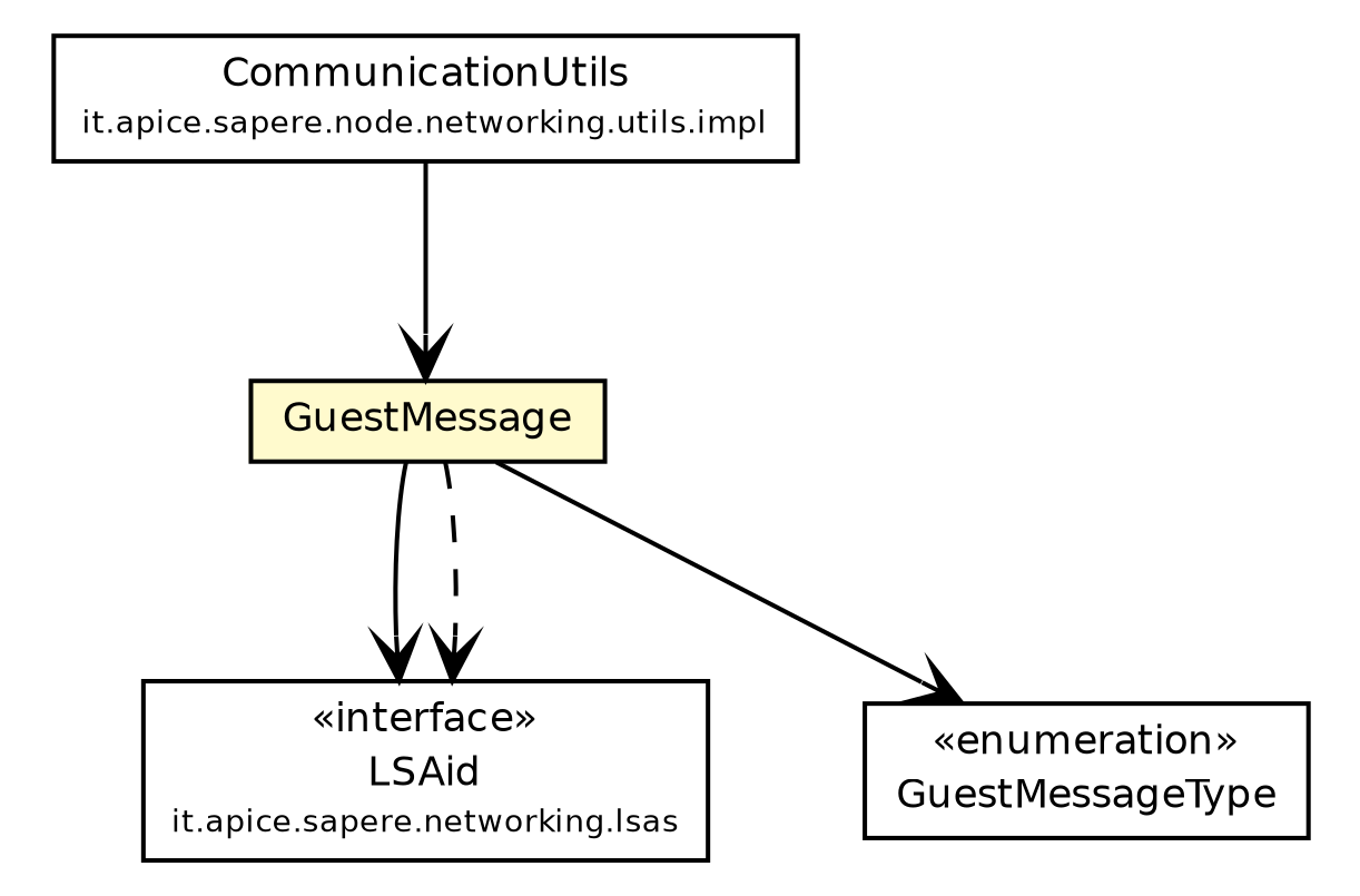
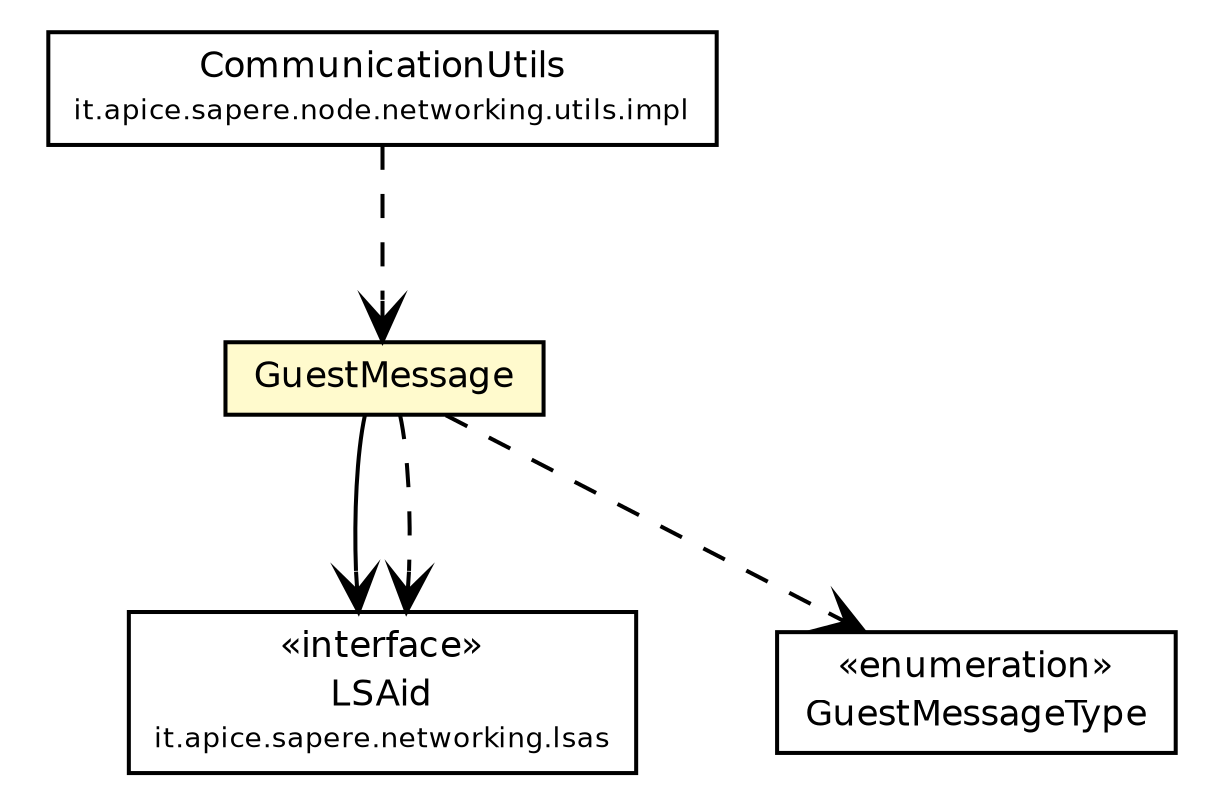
  digraph {
    node [fontcolor=black fontname=Helvetica fontsize=9.0 shape=plaintext]
    edge [arrowhead=open color=black fontcolor=black fontname=Helvetica fontsize=10.0 headport=p labelfontname=Helvetica labelfontsize=10 tailport=p]
    n1 [label=<<table border="0" cellborder="1" cellspacing="0" cellpadding="2" port="p" href="../../../../api/lsas/LSAid.html"> 		<tr><td><table border="0" cellspacing="0" cellpadding="1"> 			<tr><td> &laquo;interface&raquo; </td></tr> 			<tr><td> LSAid </td></tr> 			<tr><td><font point-size="7.0"> it.apice.sapere.networking.lsas </font></td></tr> 		</table></td></tr> 		</table>>]
    n2 [label=<<table border="0" cellborder="1" cellspacing="0" cellpadding="2" port="p" href="./GuestMessageType.html"> 		<tr><td><table border="0" cellspacing="0" cellpadding="1"> 			<tr><td> &laquo;enumeration&raquo; </td></tr> 			<tr><td> GuestMessageType </td></tr> 		</table></td></tr> 		</table>>]
    n3 [label=<<table border="0" cellborder="1" cellspacing="0" cellpadding="2" port="p" bgcolor="lemonChiffon" href="./GuestMessage.html"> 		<tr><td><table border="0" cellspacing="0" cellpadding="1"> 			<tr><td> GuestMessage </td></tr> 		</table></td></tr> 		</table>>]
    n4 [label=<<table border="0" cellborder="1" cellspacing="0" cellpadding="2" port="p" href="../../utils/impl/CommunicationUtils.html"> 		<tr><td><table border="0" cellspacing="0" cellpadding="1"> 			<tr><td> CommunicationUtils </td></tr> 			<tr><td><font point-size="7.0"> it.apice.sapere.node.networking.utils.impl </font></td></tr> 		</table></td></tr> 		</table>>]
    n3 -> n1
    n3 -> n1 [style=dashed]
-   n3 -> n2
-   n4 -> n3 [style=solid]
+   n3 -> n2 [style=dashed]
+   n4 -> n3 [style=dashed]
  }
